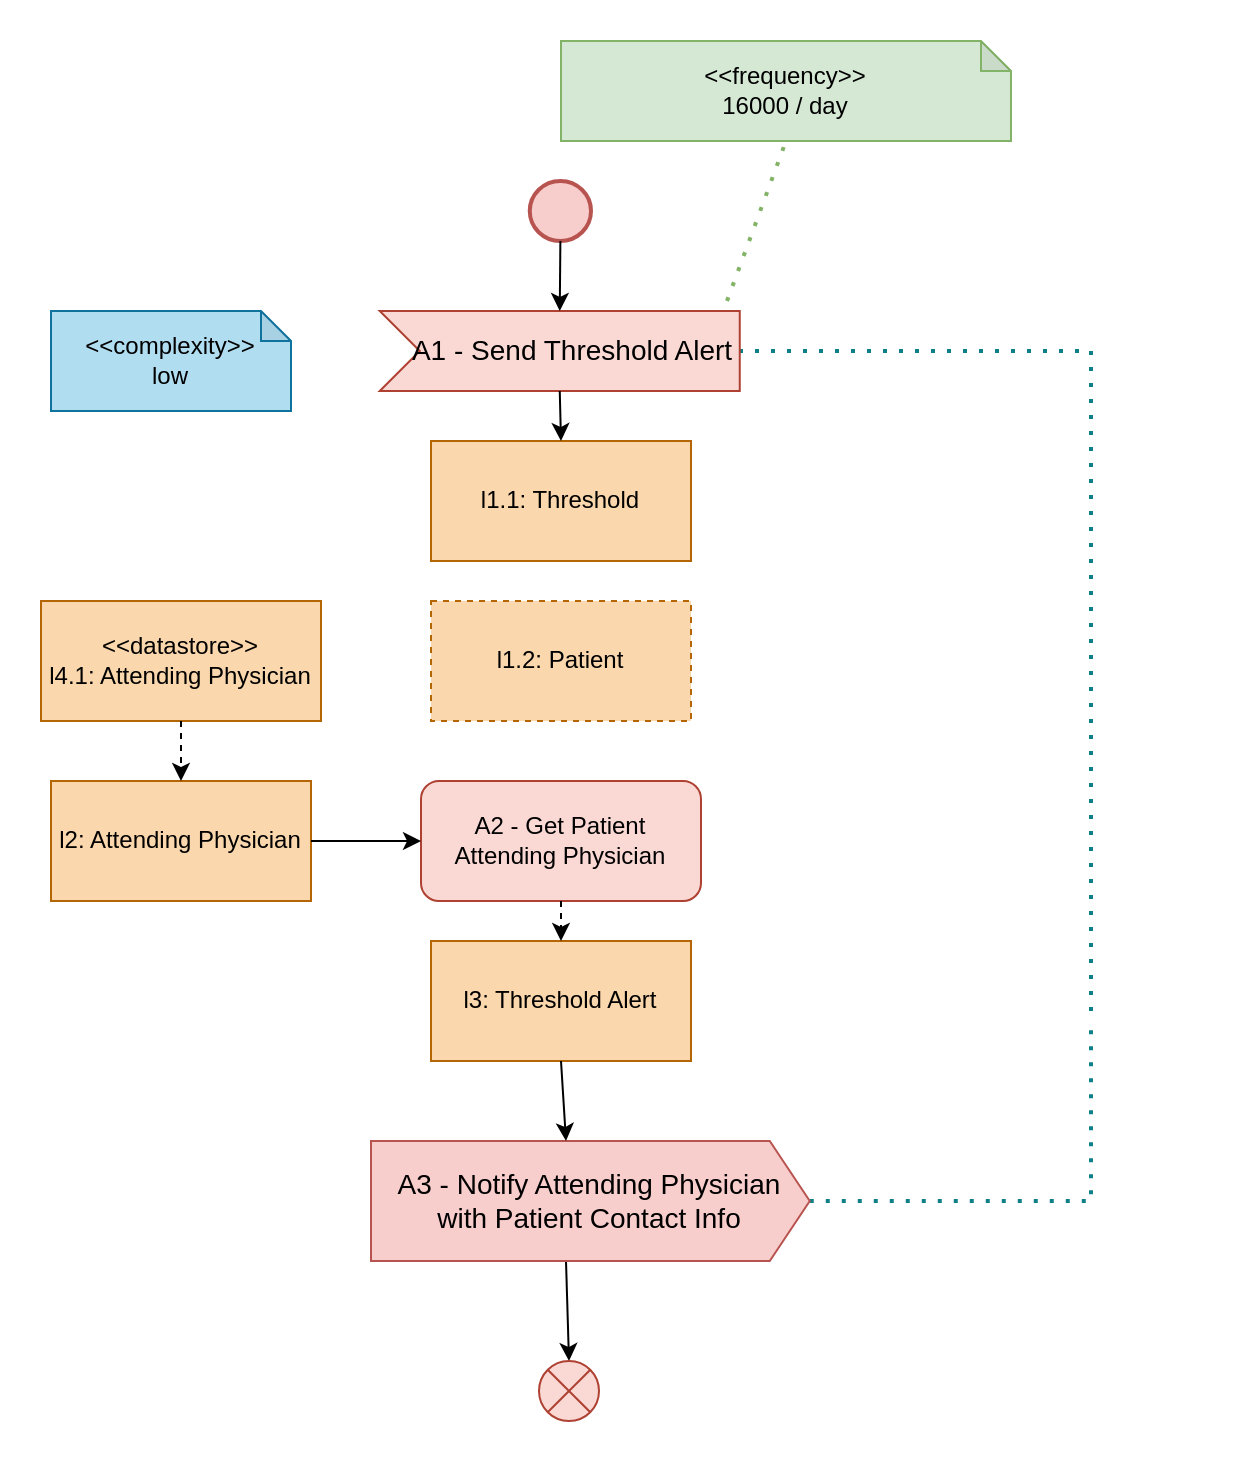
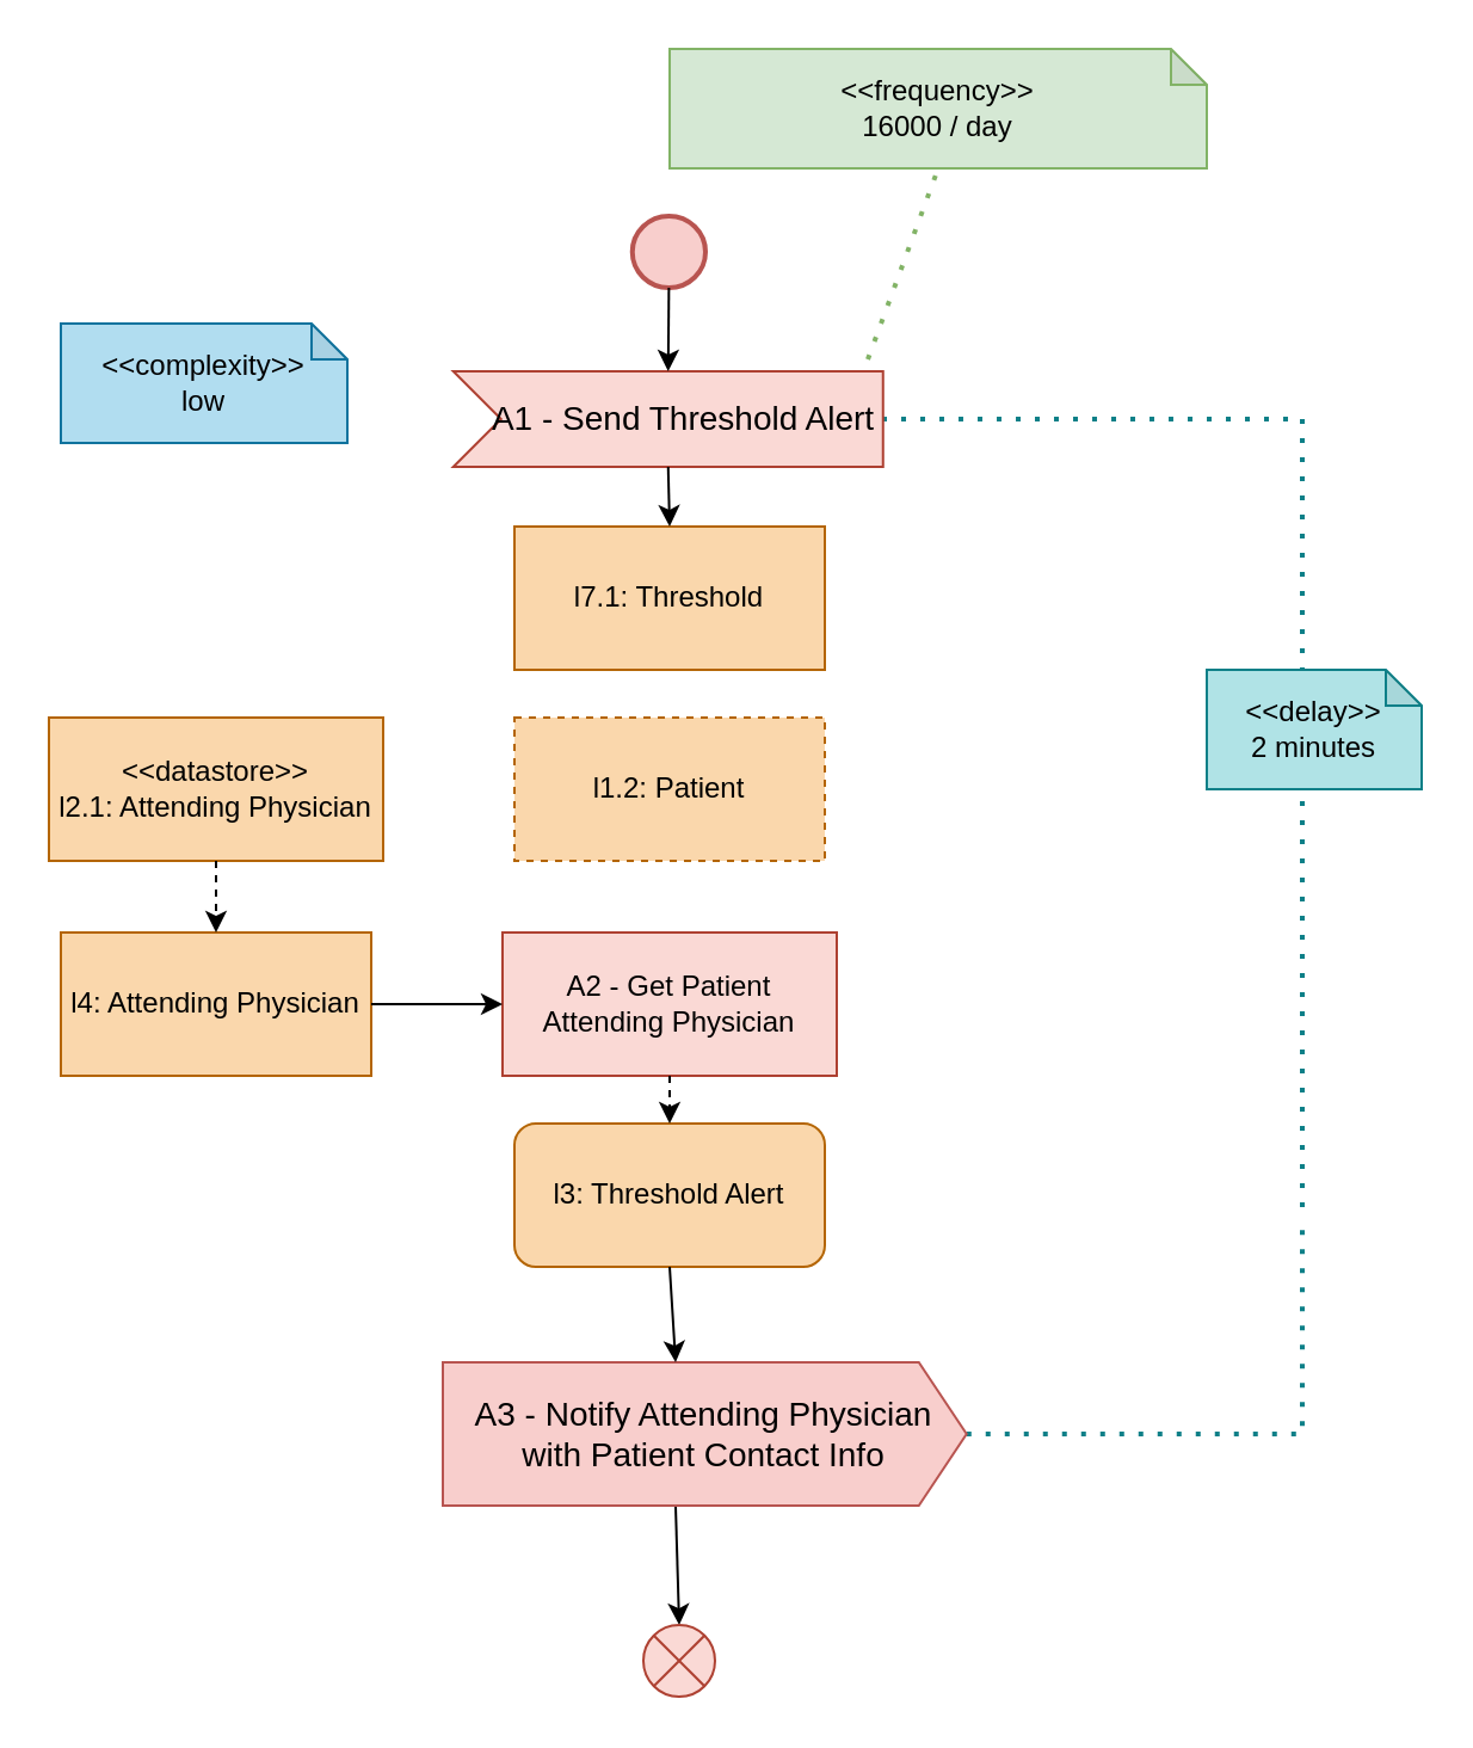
  <mxCell id="0" />
  <mxCell id="1" parent="0" />
- <mxCell id="2" value="l2: Attending Physician" style="rounded=0;whiteSpace=wrap;html=1;fillColor=#fad7ac;strokeColor=#b46504;" parent="1" vertex="1"><mxGeometry x="25" y="390" width="130" height="60" as="geometry" /></mxCell>
+ <mxCell id="2" value="l4: Attending Physician" style="rounded=0;whiteSpace=wrap;html=1;fillColor=#fad7ac;strokeColor=#b46504;" parent="1" vertex="1"><mxGeometry x="25" y="390" width="130" height="60" as="geometry" /></mxCell>
  <mxCell id="3" value="" style="endArrow=classic;html=1;rounded=0;exitX=0;exitY=0;exitDx=97.5;exitDy=60;entryX=0.5;entryY=0;entryDx=0;entryDy=0;exitPerimeter=0;" parent="1" source="22" target="4" edge="1"><mxGeometry width="50" height="50" relative="1" as="geometry"><mxPoint x="275" y="735" as="sourcePoint" /><mxPoint x="130" y="825" as="targetPoint" /></mxGeometry></mxCell>
  <mxCell id="4" value="" style="shape=sumEllipse;perimeter=ellipsePerimeter;whiteSpace=wrap;html=1;backgroundOutline=1;fillColor=#fad9d5;strokeColor=#ae4132;" parent="1" vertex="1"><mxGeometry x="269" y="680" width="30" height="30" as="geometry" /></mxCell>
  <mxCell id="5" value="" style="endArrow=none;dashed=1;html=1;dashPattern=1 3;strokeWidth=2;rounded=0;entryX=1;entryY=0.5;entryDx=0;entryDy=0;entryPerimeter=0;fillColor=#b0e3e6;strokeColor=#0e8088;" parent="1" target="11" edge="1"><mxGeometry width="50" height="50" relative="1" as="geometry"><mxPoint x="545" y="505" as="sourcePoint" /><mxPoint x="330" y="175" as="targetPoint" /><Array as="points"><mxPoint x="545" y="350" /><mxPoint x="545" y="175" /></Array></mxGeometry></mxCell>
  <mxCell id="6" value="" style="endArrow=none;dashed=1;html=1;dashPattern=1 3;strokeWidth=2;rounded=0;exitX=1;exitY=0.5;exitDx=0;exitDy=0;fillColor=#b0e3e6;strokeColor=#0e8088;exitPerimeter=0;" parent="1" source="22" edge="1"><mxGeometry width="50" height="50" relative="1" as="geometry"><mxPoint x="345" y="705" as="sourcePoint" /><mxPoint x="545" y="510" as="targetPoint" /><Array as="points"><mxPoint x="545" y="600" /></Array></mxGeometry></mxCell>
+ <mxCell id="7" value="&amp;lt;&amp;lt;delay&amp;gt;&amp;gt;&lt;br&gt;2 minutes" style="shape=note;whiteSpace=wrap;html=1;backgroundOutline=1;darkOpacity=0.05;size=15;fillColor=#b0e3e6;strokeColor=#0e8088;" parent="1" vertex="1"><mxGeometry x="505" y="280" width="90" height="50" as="geometry" /></mxCell>
  <mxCell id="8" value="&amp;lt;&amp;lt;frequency&amp;gt;&amp;gt;&lt;br&gt;16000 / day" style="shape=note;whiteSpace=wrap;html=1;backgroundOutline=1;darkOpacity=0.05;size=15;fillColor=#d5e8d4;strokeColor=#82b366;" parent="1" vertex="1"><mxGeometry x="280" y="20" width="225" height="50" as="geometry" /></mxCell>
  <mxCell id="9" value="" style="endArrow=none;dashed=1;html=1;dashPattern=1 3;strokeWidth=2;rounded=0;entryX=0.5;entryY=1;entryDx=0;entryDy=0;entryPerimeter=0;fillColor=#d5e8d4;strokeColor=#82b366;" parent="1" target="8" edge="1"><mxGeometry width="50" height="50" relative="1" as="geometry"><mxPoint x="363" y="150" as="sourcePoint" /><mxPoint x="330" y="275" as="targetPoint" /><Array as="points" /></mxGeometry></mxCell>
- <mxCell id="10" value="&amp;lt;&amp;lt;complexity&amp;gt;&amp;gt;&lt;br&gt;low" style="shape=note;whiteSpace=wrap;html=1;backgroundOutline=1;darkOpacity=0.05;size=15;fillColor=#b1ddf0;strokeColor=#10739e;" parent="1" vertex="1"><mxGeometry x="25" y="155" width="120" height="50" as="geometry" /></mxCell>
+ <mxCell id="10" value="&amp;lt;&amp;lt;complexity&amp;gt;&amp;gt;&lt;br&gt;low" style="shape=note;whiteSpace=wrap;html=1;backgroundOutline=1;darkOpacity=0.05;size=15;fillColor=#b1ddf0;strokeColor=#10739e;" parent="1" vertex="1"><mxGeometry x="25" y="135" width="120" height="50" as="geometry" /></mxCell>
  <mxCell id="11" value="A1 - Send Threshold Alert" style="html=1;shape=mxgraph.infographic.ribbonSimple;notch1=20;notch2=0;align=center;verticalAlign=middle;fontSize=14;fontStyle=0;fillColor=#fad9d5;flipH=0;spacingRight=0;spacingLeft=14;whiteSpace=wrap;strokeColor=#ae4132;" parent="1" vertex="1"><mxGeometry x="189.38" y="155" width="180" height="40" as="geometry" /></mxCell>
- <mxCell id="12" value="A2 - Get Patient Attending Physician" style="rounded=1;whiteSpace=wrap;html=1;fillColor=#fad9d5;strokeColor=#ae4132;" parent="1" vertex="1"><mxGeometry x="210" y="390" width="140" height="60" as="geometry" /></mxCell>
+ <mxCell id="12" value="A2 - Get Patient Attending Physician" style="whiteSpace=wrap;html=1;fillColor=#fad9d5;strokeColor=#ae4132;rounded=0;" parent="1" vertex="1"><mxGeometry x="210" y="390" width="140" height="60" as="geometry" /></mxCell>
  <mxCell id="13" value="" style="endArrow=classic;html=1;rounded=0;exitX=1;exitY=0.5;exitDx=0;exitDy=0;entryX=0;entryY=0.5;entryDx=0;entryDy=0;" parent="1" source="2" target="12" edge="1"><mxGeometry width="50" height="50" relative="1" as="geometry"><mxPoint x="150" y="340" as="sourcePoint" /><mxPoint x="150" y="370" as="targetPoint" /></mxGeometry></mxCell>
- <mxCell id="14" value="&amp;lt;&amp;lt;datastore&amp;gt;&amp;gt;&lt;div&gt;l4.1: Attending Physician&lt;/div&gt;" style="rounded=0;whiteSpace=wrap;html=1;fillColor=#fad7ac;strokeColor=#b46504;" parent="1" vertex="1"><mxGeometry x="20" y="300" width="140" height="60" as="geometry" /></mxCell>
+ <mxCell id="14" value="&amp;lt;&amp;lt;datastore&amp;gt;&amp;gt;&lt;div&gt;l2.1: Attending Physician&lt;/div&gt;" style="rounded=0;whiteSpace=wrap;html=1;fillColor=#fad7ac;strokeColor=#b46504;" parent="1" vertex="1"><mxGeometry x="20" y="300" width="140" height="60" as="geometry" /></mxCell>
  <mxCell id="15" value="" style="endArrow=classic;html=1;rounded=0;exitX=0.5;exitY=1;exitDx=0;exitDy=0;entryX=0.5;entryY=0;entryDx=0;entryDy=0;dashed=1;" parent="1" source="14" target="2" edge="1"><mxGeometry width="50" height="50" relative="1" as="geometry"><mxPoint x="40" y="355" as="sourcePoint" /><mxPoint x="85" y="355" as="targetPoint" /></mxGeometry></mxCell>
  <mxCell id="16" value="" style="strokeWidth=2;html=1;shape=mxgraph.flowchart.start_2;whiteSpace=wrap;fillColor=#f8cecc;strokeColor=#b85450;" parent="1" vertex="1"><mxGeometry x="264.38" y="90" width="30.62" height="30" as="geometry" /></mxCell>
  <mxCell id="17" value="" style="endArrow=classic;html=1;rounded=0;exitX=0.5;exitY=1;exitDx=0;exitDy=0;exitPerimeter=0;entryX=0;entryY=0;entryDx=90;entryDy=0;entryPerimeter=0;" parent="1" source="16" target="11" edge="1"><mxGeometry width="50" height="50" relative="1" as="geometry"><mxPoint x="270" y="140" as="sourcePoint" /><mxPoint x="271" y="190" as="targetPoint" /></mxGeometry></mxCell>
- <mxCell id="18" value="l1.1: Threshold" style="rounded=0;whiteSpace=wrap;html=1;fillColor=#fad7ac;strokeColor=#b46504;" parent="1" vertex="1"><mxGeometry x="215" y="220" width="130" height="60" as="geometry" /></mxCell>
+ <mxCell id="18" value="l7.1: Threshold" style="rounded=0;whiteSpace=wrap;html=1;fillColor=#fad7ac;strokeColor=#b46504;" parent="1" vertex="1"><mxGeometry x="215" y="220" width="130" height="60" as="geometry" /></mxCell>
  <mxCell id="19" value="l1.2: Patient" style="rounded=0;whiteSpace=wrap;html=1;fillColor=#fad7ac;strokeColor=#b46504;dashed=1;" parent="1" vertex="1"><mxGeometry x="215" y="300" width="130" height="60" as="geometry" /></mxCell>
  <mxCell id="20" value="" style="endArrow=classic;html=1;rounded=0;exitX=0;exitY=0;exitDx=90;exitDy=40;entryX=0.5;entryY=0;entryDx=0;entryDy=0;exitPerimeter=0;" parent="1" source="11" target="18" edge="1"><mxGeometry width="50" height="50" relative="1" as="geometry"><mxPoint x="385" y="240" as="sourcePoint" /><mxPoint x="385" y="280" as="targetPoint" /></mxGeometry></mxCell>
- <mxCell id="21" value="l3: Threshold Alert" style="rounded=0;whiteSpace=wrap;html=1;fillColor=#fad7ac;strokeColor=#b46504;" parent="1" vertex="1"><mxGeometry x="215" y="470" width="130" height="60" as="geometry" /></mxCell>
+ <mxCell id="21" value="l3: Threshold Alert" style="whiteSpace=wrap;html=1;fillColor=#fad7ac;strokeColor=#b46504;rounded=1;" parent="1" vertex="1"><mxGeometry x="215" y="470" width="130" height="60" as="geometry" /></mxCell>
  <mxCell id="22" value="A3 - Notify Attending Physician with Patient Contact Info" style="html=1;shape=mxgraph.infographic.ribbonSimple;notch1=0;notch2=20;align=center;verticalAlign=middle;fontSize=14;fontStyle=0;fillColor=#f8cecc;whiteSpace=wrap;strokeColor=#b85450;" parent="1" vertex="1"><mxGeometry x="185" y="570" width="219.38" height="60" as="geometry" /></mxCell>
  <mxCell id="23" value="" style="endArrow=classic;html=1;rounded=0;exitX=0.5;exitY=1;exitDx=0;exitDy=0;entryX=0.5;entryY=0;entryDx=0;entryDy=0;dashed=1;" parent="1" source="12" target="21" edge="1"><mxGeometry width="50" height="50" relative="1" as="geometry"><mxPoint x="385" y="470" as="sourcePoint" /><mxPoint x="385" y="500" as="targetPoint" /></mxGeometry></mxCell>
  <mxCell id="24" value="" style="endArrow=classic;html=1;rounded=0;exitX=0.5;exitY=1;exitDx=0;exitDy=0;entryX=0;entryY=0;entryDx=97.5;entryDy=0;entryPerimeter=0;" parent="1" source="21" target="22" edge="1"><mxGeometry width="50" height="50" relative="1" as="geometry"><mxPoint x="385" y="500" as="sourcePoint" /><mxPoint x="385" y="530" as="targetPoint" /></mxGeometry></mxCell>
